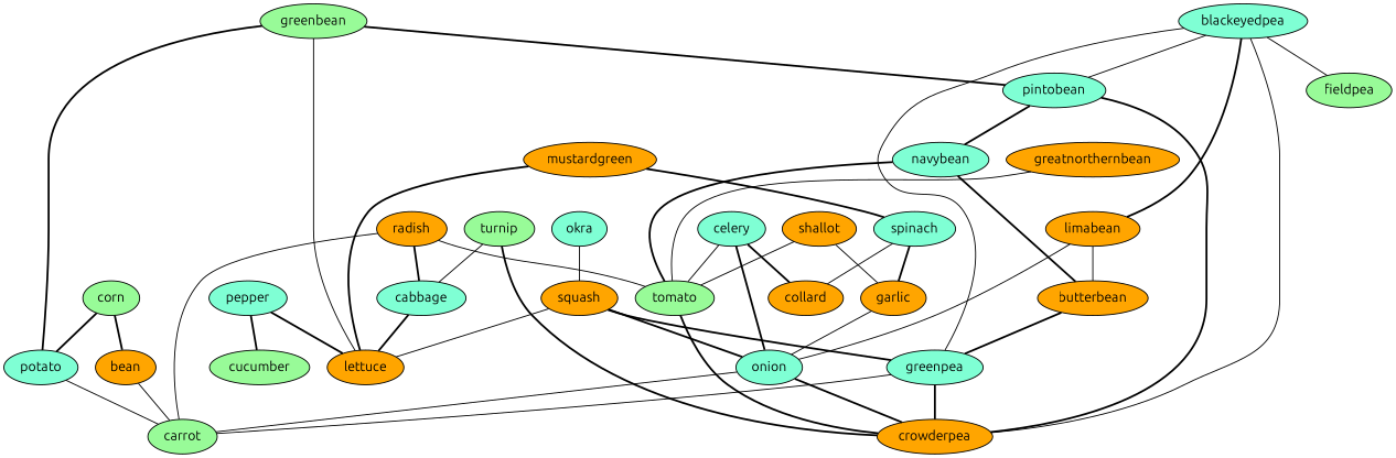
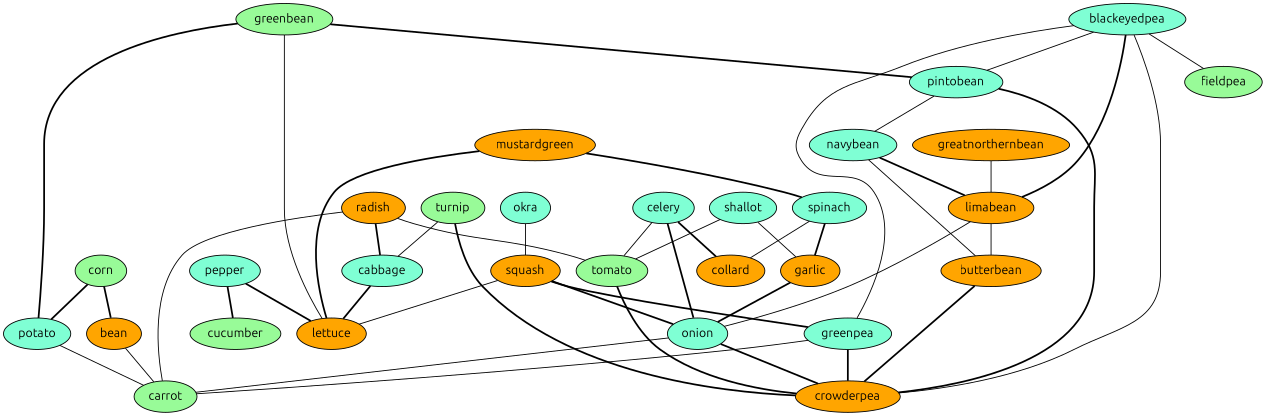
  strict graph {
    fontname=Ubuntu
    node [fillcolor=aquamarine fontname=Ubuntu style=filled]
    edge [fontname=Ubuntu style=bold weight=1]
    radish [fillcolor=orange]
    cabbage
    tomato [fillcolor=palegreen]
    carrot [fillcolor=palegreen]
    lettuce [fillcolor=orange]
    crowderpea [fillcolor=orange]
    greatnorthernbean [fillcolor=orange]
    limabean [fillcolor=orange]
    butterbean [fillcolor=orange]
    onion
    turnip [fillcolor=palegreen]
    mustardgreen [fillcolor=orange]
    spinach
    collard [fillcolor=orange]
    garlic [fillcolor=orange]
    squash [fillcolor=orange]
    okra
    greenpea
    blackeyedpea
    pintobean
    fieldpea [fillcolor=palegreen]
    navybean
    greenbean [fillcolor=palegreen]
    potato
    celery
    pepper
    cucumber [fillcolor=palegreen]
-   shallot [fillcolor=orange]
+   shallot
    corn [fillcolor=palegreen]
    bean [fillcolor=orange]
    radish -- cabbage
    radish -- tomato [style=solid]
    radish -- carrot [style=solid]
    cabbage -- lettuce
    tomato -- crowderpea
-   greatnorthernbean -- tomato [style=solid]
+   greatnorthernbean -- limabean [style=solid]
    limabean -- butterbean [style=solid]
    limabean -- onion [style=solid]
-   butterbean -- greenpea
+   butterbean -- crowderpea
    onion -- carrot [style=solid]
    onion -- crowderpea
    turnip -- cabbage [style=solid]
    turnip -- crowderpea
    mustardgreen -- lettuce
    mustardgreen -- spinach
    spinach -- collard [style=solid]
    spinach -- garlic
-   garlic -- onion [style=solid]
+   garlic -- onion
    squash -- lettuce [style=solid]
    squash -- onion
    squash -- greenpea
    okra -- squash [style=solid]
    greenpea -- carrot [style=solid]
    greenpea -- crowderpea
    blackeyedpea -- crowderpea [style=solid]
    blackeyedpea -- limabean
    blackeyedpea -- greenpea [style=solid]
    blackeyedpea -- pintobean [style=solid]
    blackeyedpea -- fieldpea [style=solid]
    pintobean -- crowderpea
-   pintobean -- navybean
-   navybean -- tomato
-   navybean -- butterbean
+   pintobean -- navybean [style=solid]
+   navybean -- limabean
+   navybean -- butterbean [style=solid]
    greenbean -- lettuce [style=solid]
    greenbean -- pintobean
    greenbean -- potato
    potato -- carrot [style=solid]
    celery -- tomato [style=solid]
    celery -- onion
    celery -- collard
    pepper -- lettuce
    pepper -- cucumber
    shallot -- tomato [style=solid]
    shallot -- garlic [style=solid]
    corn -- potato
    corn -- bean
    bean -- carrot [style=solid]
  }
